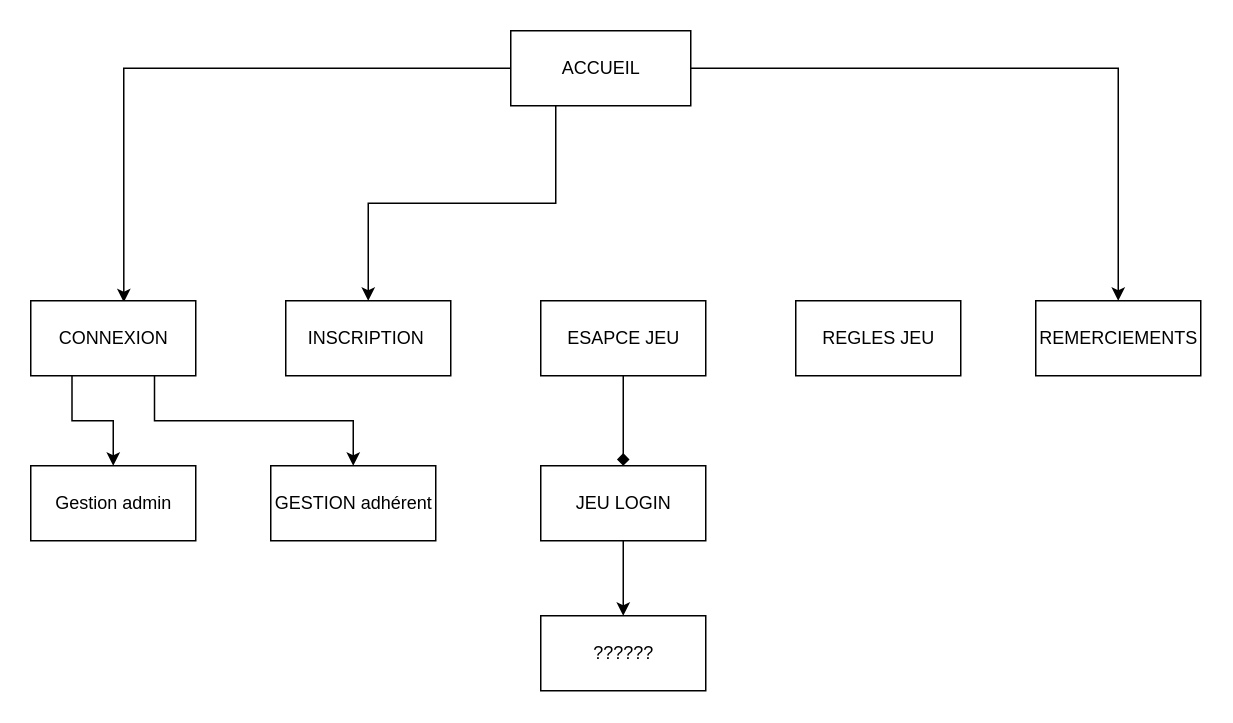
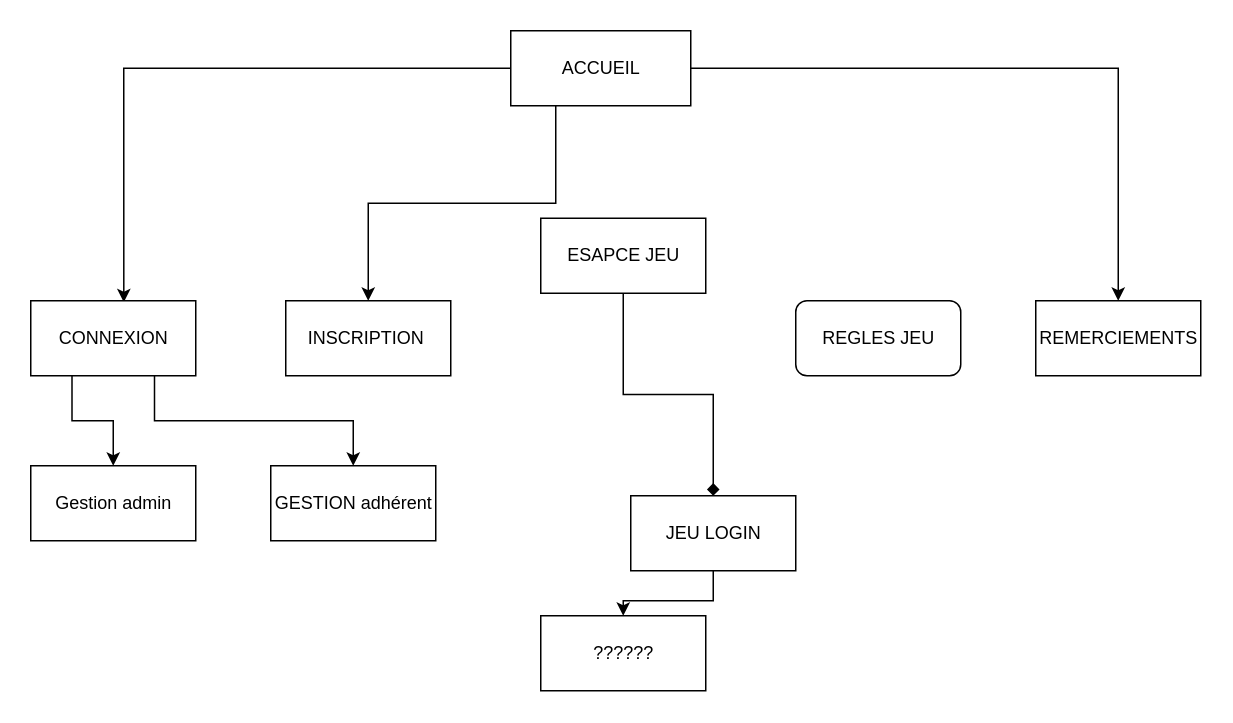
  <mxCell id="0" />
  <mxCell id="1" parent="0" />
  <mxCell id="2" style="edgeStyle=orthogonalEdgeStyle;rounded=0;orthogonalLoop=1;jettySize=auto;html=1;exitX=0;exitY=0.5;exitDx=0;exitDy=0;entryX=0.564;entryY=0.02;entryDx=0;entryDy=0;entryPerimeter=0;" edge="1" parent="1" source="5" target="8"><mxGeometry relative="1" as="geometry" /></mxCell>
  <mxCell id="3" style="edgeStyle=orthogonalEdgeStyle;rounded=0;orthogonalLoop=1;jettySize=auto;html=1;exitX=1;exitY=0.5;exitDx=0;exitDy=0;" edge="1" parent="1" source="5" target="13"><mxGeometry relative="1" as="geometry" /></mxCell>
  <mxCell id="4" style="edgeStyle=orthogonalEdgeStyle;rounded=0;orthogonalLoop=1;jettySize=auto;html=1;exitX=0.25;exitY=1;exitDx=0;exitDy=0;entryX=0.5;entryY=0;entryDx=0;entryDy=0;" edge="1" parent="1" source="5" target="9"><mxGeometry relative="1" as="geometry" /></mxCell>
  <mxCell id="5" value="ACCUEIL" style="html=1;" vertex="1" parent="1"><mxGeometry x="340" y="20" width="120" height="50" as="geometry" /></mxCell>
  <mxCell id="6" style="edgeStyle=orthogonalEdgeStyle;rounded=0;orthogonalLoop=1;jettySize=auto;html=1;exitX=0.25;exitY=1;exitDx=0;exitDy=0;entryX=0.5;entryY=0;entryDx=0;entryDy=0;" edge="1" parent="1" source="8" target="17"><mxGeometry relative="1" as="geometry" /></mxCell>
  <mxCell id="7" style="edgeStyle=orthogonalEdgeStyle;rounded=0;orthogonalLoop=1;jettySize=auto;html=1;exitX=0.75;exitY=1;exitDx=0;exitDy=0;entryX=0.5;entryY=0;entryDx=0;entryDy=0;" edge="1" parent="1" source="8" target="18"><mxGeometry relative="1" as="geometry" /></mxCell>
  <mxCell id="8" value="CONNEXION" style="html=1;" vertex="1" parent="1"><mxGeometry x="20" y="200" width="110" height="50" as="geometry" /></mxCell>
  <mxCell id="9" value="INSCRIPTION&amp;nbsp;" style="html=1;" vertex="1" parent="1"><mxGeometry x="190" y="200" width="110" height="50" as="geometry" /></mxCell>
  <mxCell id="10" value="" style="edgeStyle=orthogonalEdgeStyle;rounded=0;orthogonalLoop=1;jettySize=auto;html=1;endArrow=diamond;" edge="1" parent="1" source="11" target="15"><mxGeometry relative="1" as="geometry" /></mxCell>
- <mxCell id="11" value="ESAPCE JEU" style="html=1;" vertex="1" parent="1"><mxGeometry x="360" y="200" width="110" height="50" as="geometry" /></mxCell>
- <mxCell id="12" value="REGLES JEU" style="html=1;" vertex="1" parent="1"><mxGeometry x="530" y="200" width="110" height="50" as="geometry" /></mxCell>
+ <mxCell id="11" value="ESAPCE JEU" style="html=1;" vertex="1" parent="1"><mxGeometry x="360" y="145" width="110" height="50" as="geometry" /></mxCell>
+ <mxCell id="12" value="REGLES JEU" style="html=1;rounded=1;" vertex="1" parent="1"><mxGeometry x="530" y="200" width="110" height="50" as="geometry" /></mxCell>
  <mxCell id="13" value="REMERCIEMENTS" style="html=1;" vertex="1" parent="1"><mxGeometry x="690" y="200" width="110" height="50" as="geometry" /></mxCell>
  <mxCell id="14" value="" style="edgeStyle=orthogonalEdgeStyle;rounded=0;orthogonalLoop=1;jettySize=auto;html=1;" edge="1" parent="1" source="15" target="16"><mxGeometry relative="1" as="geometry" /></mxCell>
- <mxCell id="15" value="JEU LOGIN" style="html=1;" vertex="1" parent="1"><mxGeometry x="360" y="310" width="110" height="50" as="geometry" /></mxCell>
+ <mxCell id="15" value="JEU LOGIN" style="html=1;" vertex="1" parent="1"><mxGeometry x="420" y="330" width="110" height="50" as="geometry" /></mxCell>
  <mxCell id="16" value="??????" style="html=1;" vertex="1" parent="1"><mxGeometry x="360" y="410" width="110" height="50" as="geometry" /></mxCell>
  <mxCell id="17" value="Gestion admin" style="html=1;" vertex="1" parent="1"><mxGeometry x="20" y="310" width="110" height="50" as="geometry" /></mxCell>
  <mxCell id="18" value="GESTION adhérent" style="html=1;" vertex="1" parent="1"><mxGeometry x="180" y="310" width="110" height="50" as="geometry" /></mxCell>
